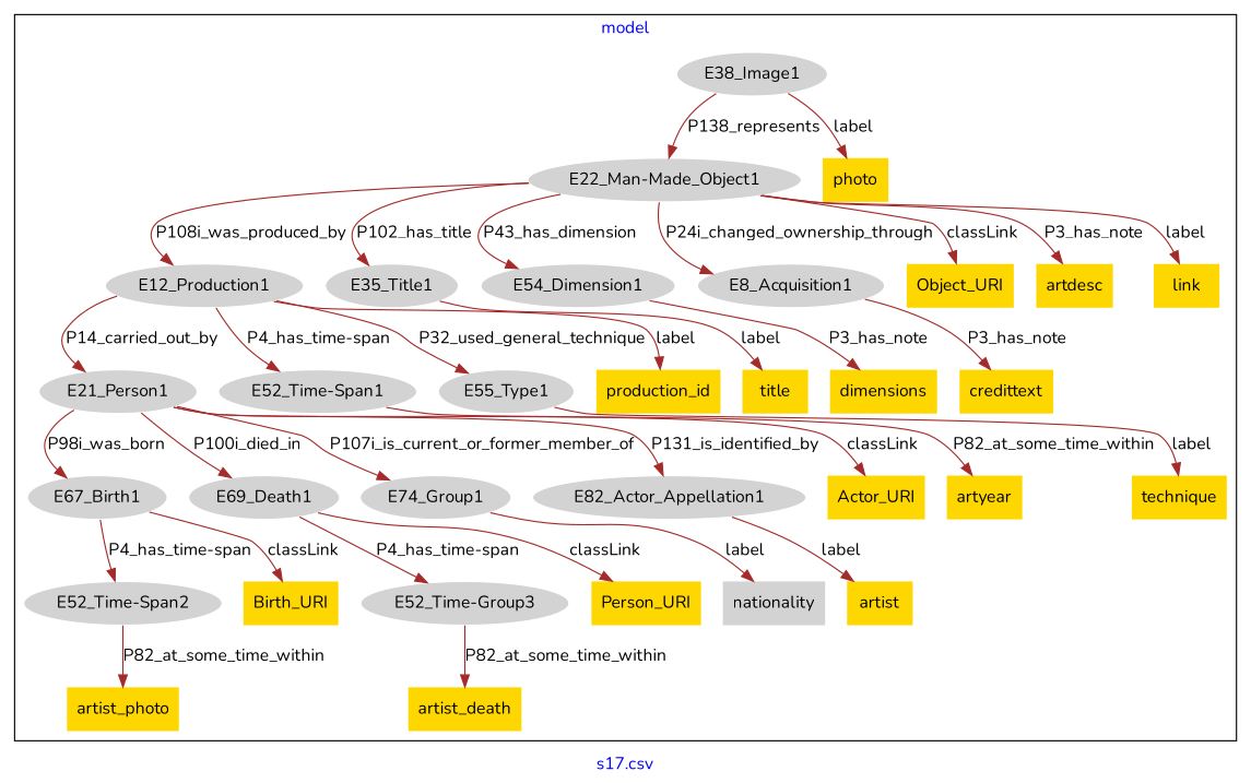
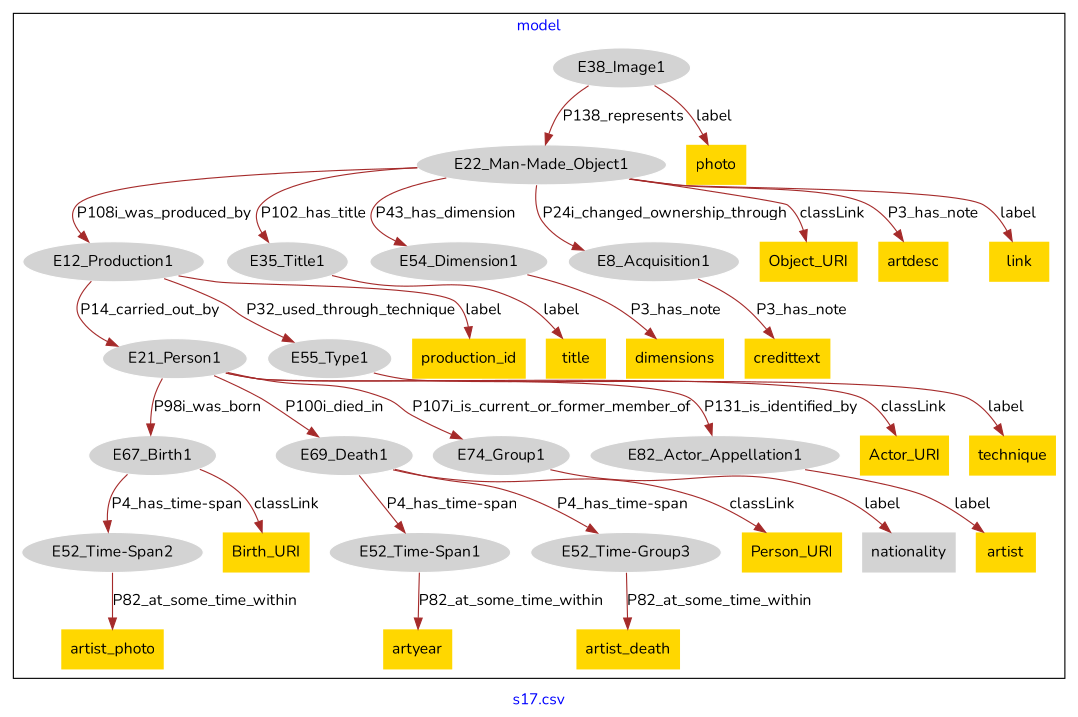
  digraph {
    fontcolor=blue
    fontname=Nunito
    label="s17.csv"
    remincross=true
    node [fillcolor=lightgray fontname=Nunito style=filled shape=plaintext]
    edge [color=brown fontcolor=black fontname=Nunito]
    n1 [color=white label=E12_Production1 shape=""]
    n2 [color=white label=E21_Person1 shape=""]
    n3 [color=white label="E52_Time-Span1" shape=""]
    n4 [color=white label=E55_Type1 shape=""]
    n5 [color=white label=E67_Birth1 shape=""]
    n6 [color=white label=E69_Death1 shape=""]
    n7 [color=white label=E74_Group1 shape=""]
    n8 [color=white label=E82_Actor_Appellation1 shape=""]
    n9 [color=white label="E22_Man-Made_Object1" shape=""]
    n10 [color=white label=E35_Title1 shape=""]
    n11 [color=white label=E54_Dimension1 shape=""]
    n12 [color=white label=E8_Acquisition1 shape=""]
    n13 [color=white label=E38_Image1 shape=""]
    n14 [color=white label="E52_Time-Span2" shape=""]
    n15 [color=white label="E52_Time-Group3" shape=""]
    n16 [fillcolor=gold label=Object_URI]
    n17 [fillcolor=gold label=Person_URI]
    n18 [fillcolor=gold label=Birth_URI]
    n19 [fillcolor=gold label=Actor_URI]
    n20 [fillcolor=gold label=dimensions]
    n21 [fillcolor=gold label=artist_photo]
    n22 [fillcolor=gold label=artist]
    n23 [label=nationality]
    n24 [fillcolor=gold label=artdesc]
    n25 [fillcolor=gold label=link]
    n26 [fillcolor=gold label=artyear]
    n27 [fillcolor=gold label=credittext]
    n28 [fillcolor=gold label=technique]
    n29 [fillcolor=gold label=photo]
    n30 [fillcolor=gold label=title]
    n31 [fillcolor=gold label=production_id]
    n32 [fillcolor=gold label=artist_death]
    subgraph cluster_1 {
      label=model
      n1
      n2
      n3
      n4
      n5
      n6
      n7
      n8
      n9
      n10
      n11
      n12
      n13
      n14
      n15
      n16
      n17
      n18
      n19
      n20
      n21
      n22
      n23
      n24
      n25
      n26
      n27
      n28
      n29
      n30
      n31
      n32
    }
    n1 -> n2 [label=P14_carried_out_by]
-   n1 -> n3 [label="P4_has_time-span"]
-   n1 -> n4 [label=P32_used_general_technique]
+   n6 -> n3 [label="P4_has_time-span"]
+   n1 -> n4 [label=P32_used_through_technique]
    n1 -> n31 [label=label]
    n2 -> n5 [label=P98i_was_born]
    n2 -> n6 [label=P100i_died_in]
    n2 -> n7 [label=P107i_is_current_or_former_member_of]
    n2 -> n8 [label=P131_is_identified_by]
    n2 -> n19 [label=classLink]
    n3 -> n26 [label=P82_at_some_time_within]
    n4 -> n28 [label=label]
    n5 -> n14 [label="P4_has_time-span"]
    n5 -> n18 [label=classLink]
    n6 -> n15 [label="P4_has_time-span"]
    n6 -> n17 [label=classLink]
    n7 -> n23 [label=label]
    n8 -> n22 [label=label]
    n9 -> n1 [label=P108i_was_produced_by]
    n9 -> n10 [label=P102_has_title]
    n9 -> n11 [label=P43_has_dimension]
    n9 -> n12 [label=P24i_changed_ownership_through]
    n9 -> n16 [label=classLink]
    n9 -> n24 [label=P3_has_note]
    n9 -> n25 [label=label]
    n10 -> n30 [label=label]
    n11 -> n20 [label=P3_has_note]
    n12 -> n27 [label=P3_has_note]
    n13 -> n9 [label=P138_represents]
    n13 -> n29 [label=label]
    n14 -> n21 [label=P82_at_some_time_within]
    n15 -> n32 [label=P82_at_some_time_within]
  }
